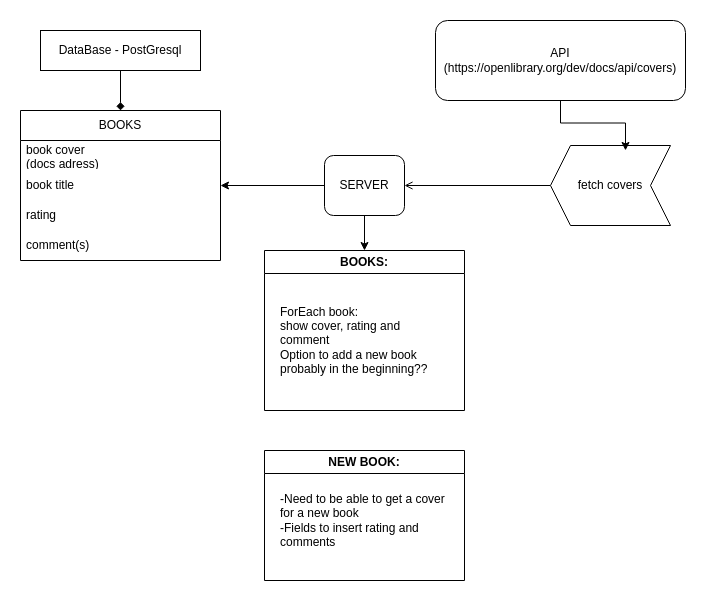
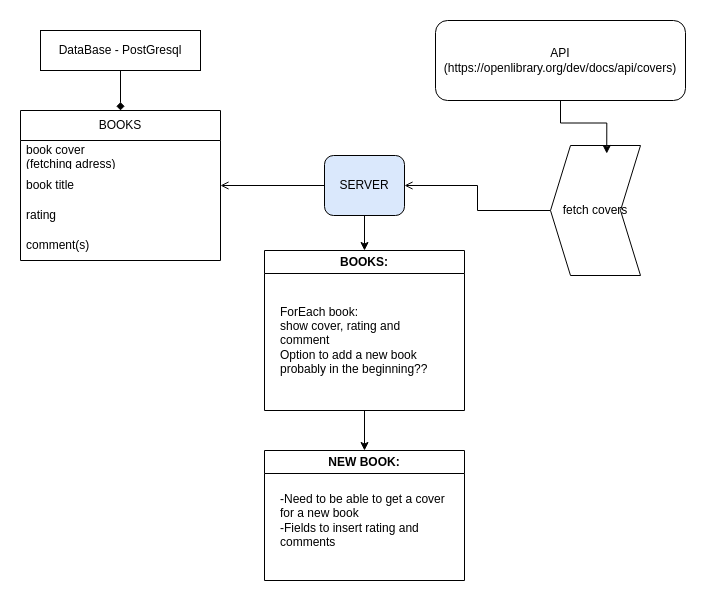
  <mxCell id="0" />
  <mxCell id="1" parent="0" />
  <mxCell id="2" value="API&lt;div&gt;(https://openlibrary.org/dev/docs/api/covers)&lt;/div&gt;" style="rounded=1;whiteSpace=wrap;html=1;fontSize=12;glass=0;strokeWidth=1;shadow=0;" parent="1" vertex="1"><mxGeometry x="435" y="20" width="250" height="80" as="geometry" /></mxCell>
  <mxCell id="3" style="edgeStyle=orthogonalEdgeStyle;rounded=0;orthogonalLoop=1;jettySize=auto;html=1;entryX=0.5;entryY=0;entryDx=0;entryDy=0;endArrow=diamond;" edge="1" parent="1" source="4" target="5"><mxGeometry relative="1" as="geometry" /></mxCell>
  <mxCell id="4" value="DataBase - PostGresql" style="whiteSpace=wrap;html=1;fontSize=12;glass=0;strokeWidth=1;shadow=0;rounded=0;" vertex="1" parent="1"><mxGeometry x="40" y="30" width="160" height="40" as="geometry" /></mxCell>
  <mxCell id="5" value="BOOKS" style="swimlane;fontStyle=0;childLayout=stackLayout;horizontal=1;startSize=30;horizontalStack=0;resizeParent=1;resizeParentMax=0;resizeLast=0;collapsible=1;marginBottom=0;whiteSpace=wrap;html=1;strokeWidth=1;rounded=0;" vertex="1" parent="1"><mxGeometry x="20" y="110" width="200" height="150" as="geometry" /></mxCell>
- <mxCell id="6" value="book cover&lt;div&gt;(docs adress)&lt;/div&gt;" style="text;strokeColor=none;fillColor=none;align=left;verticalAlign=middle;spacingLeft=4;spacingRight=4;overflow=hidden;points=[[0,0.5],[1,0.5]];portConstraint=eastwest;rotatable=0;whiteSpace=wrap;html=1;" vertex="1" parent="5"><mxGeometry y="30" width="200" height="30" as="geometry" /></mxCell>
+ <mxCell id="6" value="book cover&lt;div&gt;(fetching adress)&lt;/div&gt;" style="text;strokeColor=none;fillColor=none;align=left;verticalAlign=middle;spacingLeft=4;spacingRight=4;overflow=hidden;points=[[0,0.5],[1,0.5]];portConstraint=eastwest;rotatable=0;whiteSpace=wrap;html=1;" vertex="1" parent="5"><mxGeometry y="30" width="200" height="30" as="geometry" /></mxCell>
  <mxCell id="7" value="book title" style="text;strokeColor=none;fillColor=none;align=left;verticalAlign=middle;spacingLeft=4;spacingRight=4;overflow=hidden;points=[[0,0.5],[1,0.5]];portConstraint=eastwest;rotatable=0;whiteSpace=wrap;html=1;" vertex="1" parent="5"><mxGeometry y="60" width="200" height="30" as="geometry" /></mxCell>
  <mxCell id="8" value="rating" style="text;strokeColor=none;fillColor=none;align=left;verticalAlign=middle;spacingLeft=4;spacingRight=4;overflow=hidden;points=[[0,0.5],[1,0.5]];portConstraint=eastwest;rotatable=0;whiteSpace=wrap;html=1;" vertex="1" parent="5"><mxGeometry y="90" width="200" height="30" as="geometry" /></mxCell>
  <mxCell id="9" value="comment(s)" style="text;strokeColor=none;fillColor=none;align=left;verticalAlign=middle;spacingLeft=4;spacingRight=4;overflow=hidden;points=[[0,0.5],[1,0.5]];portConstraint=eastwest;rotatable=0;whiteSpace=wrap;html=1;" vertex="1" parent="5"><mxGeometry y="120" width="200" height="30" as="geometry" /></mxCell>
- <mxCell id="10" style="edgeStyle=orthogonalEdgeStyle;rounded=0;orthogonalLoop=1;jettySize=auto;html=1;entryX=1;entryY=0.5;entryDx=0;entryDy=0;" edge="1" parent="1" source="12" target="7"><mxGeometry relative="1" as="geometry" /></mxCell>
+ <mxCell id="10" style="edgeStyle=orthogonalEdgeStyle;rounded=0;orthogonalLoop=1;jettySize=auto;html=1;entryX=1;entryY=0.5;entryDx=0;entryDy=0;endArrow=open;" edge="1" parent="1" source="12" target="7"><mxGeometry relative="1" as="geometry" /></mxCell>
  <mxCell id="11" style="edgeStyle=orthogonalEdgeStyle;rounded=0;orthogonalLoop=1;jettySize=auto;html=1;exitX=0.5;exitY=1;exitDx=0;exitDy=0;entryX=0.5;entryY=0;entryDx=0;entryDy=0;" edge="1" parent="1" source="12" target="19"><mxGeometry relative="1" as="geometry" /></mxCell>
- <mxCell id="12" value="SERVER" style="rounded=1;whiteSpace=wrap;html=1;" vertex="1" parent="1"><mxGeometry x="324" y="155" width="80" height="60" as="geometry" /></mxCell>
+ <mxCell id="12" value="SERVER" style="rounded=1;whiteSpace=wrap;html=1;fillColor=#dae8fc;" vertex="1" parent="1"><mxGeometry x="324" y="155" width="80" height="60" as="geometry" /></mxCell>
  <mxCell id="13" style="edgeStyle=orthogonalEdgeStyle;rounded=0;orthogonalLoop=1;jettySize=auto;html=1;endArrow=open;" edge="1" parent="1" source="14" target="12"><mxGeometry relative="1" as="geometry" /></mxCell>
- <mxCell id="14" value="fetch covers" style="shape=step;perimeter=stepPerimeter;whiteSpace=wrap;html=1;fixedSize=1;direction=west;" vertex="1" parent="1"><mxGeometry x="550" y="145" width="120" height="80" as="geometry" /></mxCell>
+ <mxCell id="14" value="fetch covers" style="shape=step;perimeter=stepPerimeter;whiteSpace=wrap;html=1;fixedSize=1;direction=west;" vertex="1" parent="1"><mxGeometry x="550" y="145" width="90" height="130" as="geometry" /></mxCell>
  <mxCell id="15" style="edgeStyle=orthogonalEdgeStyle;rounded=0;orthogonalLoop=1;jettySize=auto;html=1;entryX=0.375;entryY=0.938;entryDx=0;entryDy=0;entryPerimeter=0;" edge="1" parent="1" source="2" target="14"><mxGeometry relative="1" as="geometry" /></mxCell>
  <mxCell id="16" value="NEW BOOK:" style="swimlane;whiteSpace=wrap;html=1;" vertex="1" parent="1"><mxGeometry x="264" y="450" width="200" height="130" as="geometry" /></mxCell>
  <mxCell id="17" value="-Need to be able to get a cover for a new book&lt;div&gt;-Fields to insert rating and comments&lt;/div&gt;" style="text;strokeColor=none;fillColor=none;align=left;verticalAlign=middle;spacingLeft=4;spacingRight=4;overflow=hidden;points=[[0,0.5],[1,0.5]];portConstraint=eastwest;rotatable=0;whiteSpace=wrap;html=1;" vertex="1" parent="16"><mxGeometry x="10" y="30" width="180" height="80" as="geometry" /></mxCell>
+ <mxCell id="18" style="edgeStyle=orthogonalEdgeStyle;rounded=0;orthogonalLoop=1;jettySize=auto;html=1;entryX=0.5;entryY=0;entryDx=0;entryDy=0;" edge="1" parent="1" source="19" target="16"><mxGeometry relative="1" as="geometry" /></mxCell>
  <mxCell id="19" value="BOOKS:" style="swimlane;whiteSpace=wrap;html=1;" vertex="1" parent="1"><mxGeometry x="264" y="250" width="200" height="160" as="geometry" /></mxCell>
  <mxCell id="20" value="ForEach book:&lt;div&gt;show cover, rating and comment&lt;/div&gt;&lt;div&gt;Option to add a new book probably in the beginning??&lt;/div&gt;" style="text;strokeColor=none;fillColor=none;align=left;verticalAlign=middle;spacingLeft=4;spacingRight=4;overflow=hidden;points=[[0,0.5],[1,0.5]];portConstraint=eastwest;rotatable=0;whiteSpace=wrap;html=1;" vertex="1" parent="19"><mxGeometry x="10" y="50" width="180" height="80" as="geometry" /></mxCell>
